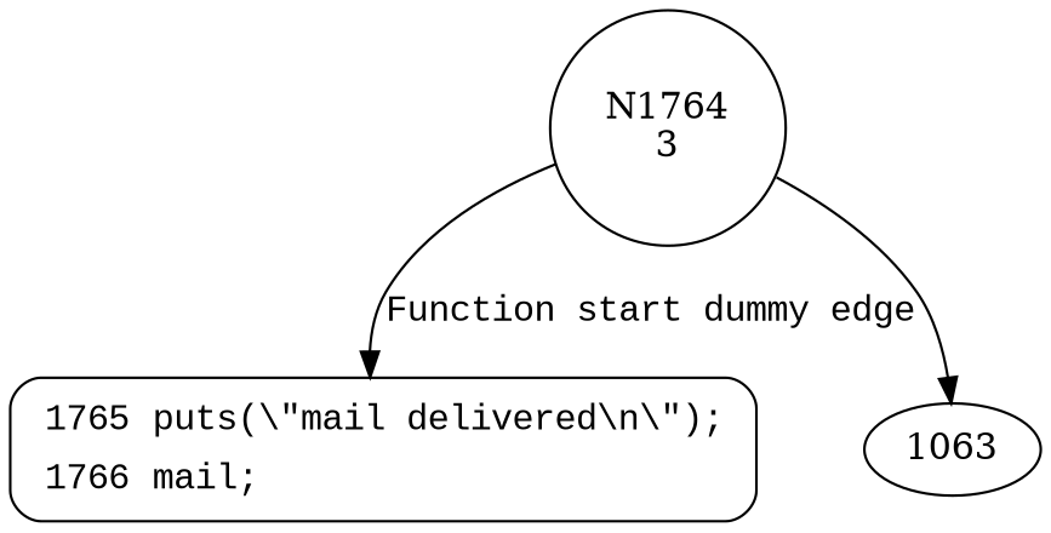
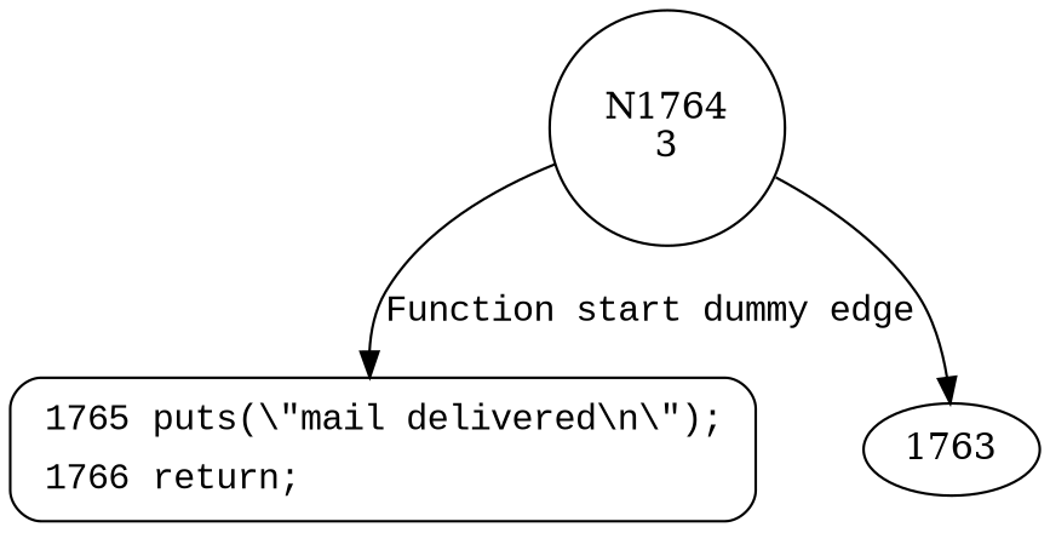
  digraph {
    n1 [label="N1764\n3" shape=circle]
-   n2 [fillcolor=white fontname="Courier New" label=<<table border="0" cellborder="0" cellpadding="3" bgcolor="white"><tr><td align="right">1765</td><td align="left">puts(\&quot;mail delivered\n\&quot;);</td></tr><tr><td align="right">1766</td><td align="left">mail;</td></tr></table>> penwidth=1 shape=Mrecord style="filled,bold"]
-   1763 [label=1063]
+   n2 [fillcolor=white fontname="Courier New" label=<<table border="0" cellborder="0" cellpadding="3" bgcolor="white"><tr><td align="right">1765</td><td align="left">puts(\&quot;mail delivered\n\&quot;);</td></tr><tr><td align="right">1766</td><td align="left">return;</td></tr></table>> penwidth=1 shape=Mrecord style="filled,bold"]
+   1763
    n1 -> n2 [fontname="Courier New" label="Function start dummy edge"]
    n1 -> 1763
  }
